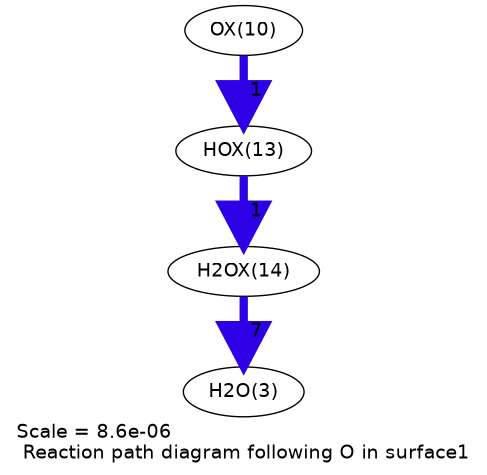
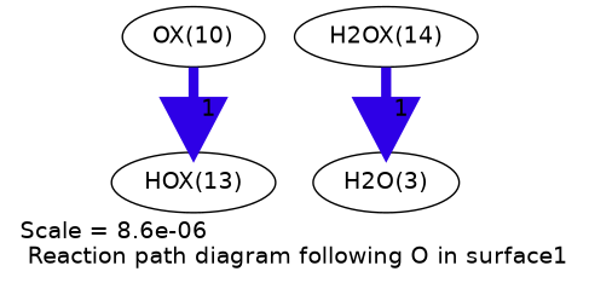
  digraph {
    fontname=Helvetica
    label="Scale = 8.6e-06\l Reaction path diagram following O in surface1"
    node [fontname=Helvetica]
    edge [arrowsize=3 color="0.7, 1.5, 0.9" fontname=Helvetica penwidth=6]
    n1 [label="OX(10)"]
    n2 [label="HOX(13)"]
    n3 [label="H2OX(14)"]
    n4 [label="H2O(3)"]
    n1 -> n2 [label=" 1"]
-   n2 -> n3 [label=" 1"]
-   n3 -> n4 [label=" 7"]
+   n3 -> n4 [label=" 1"]
  }
